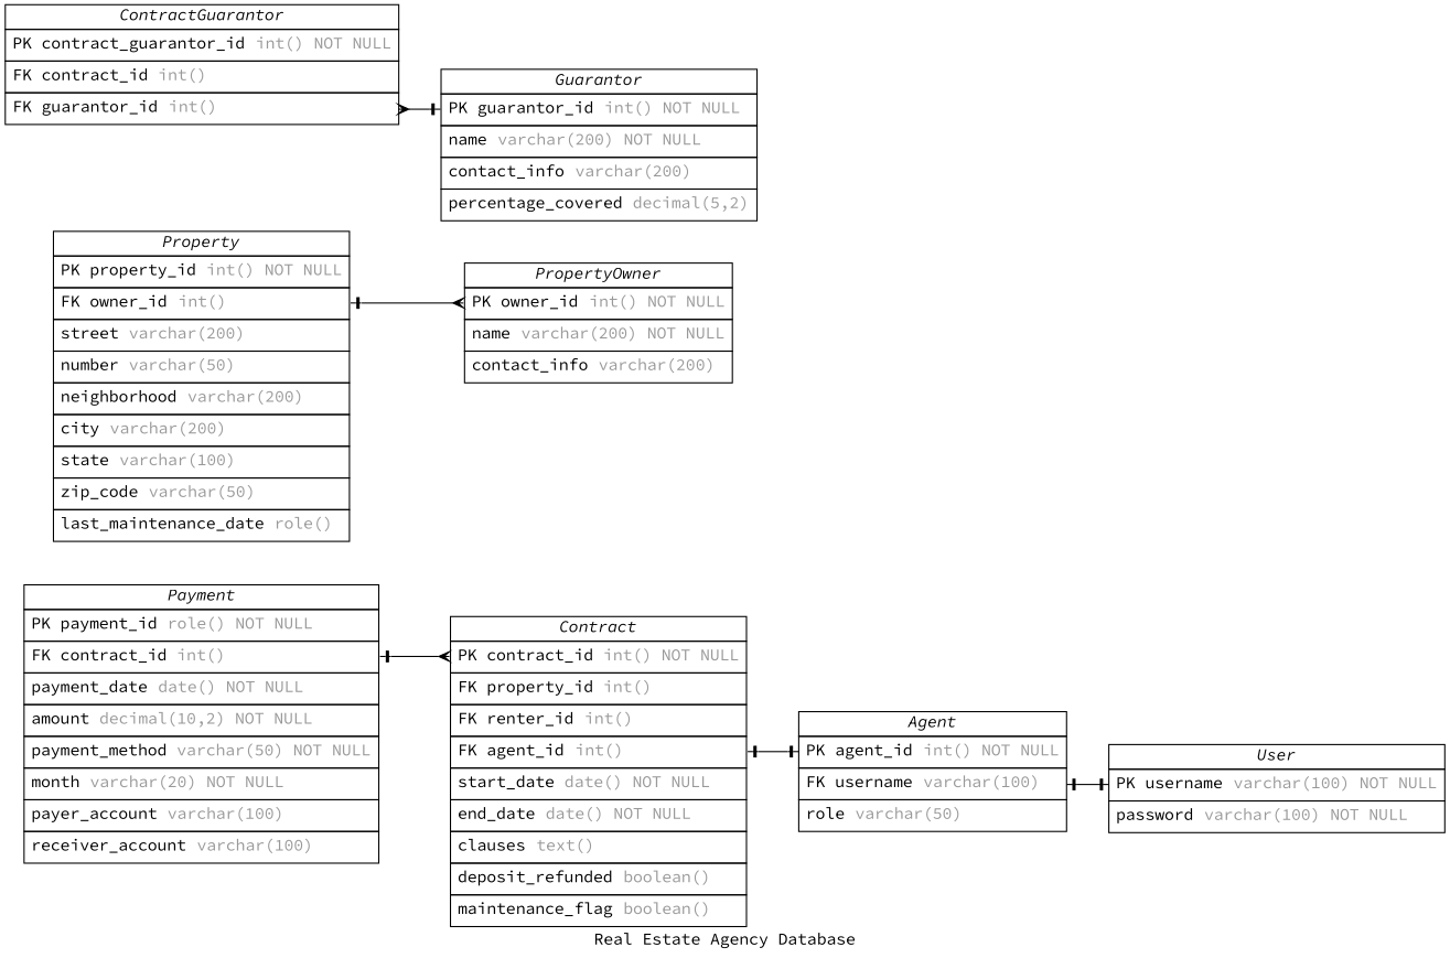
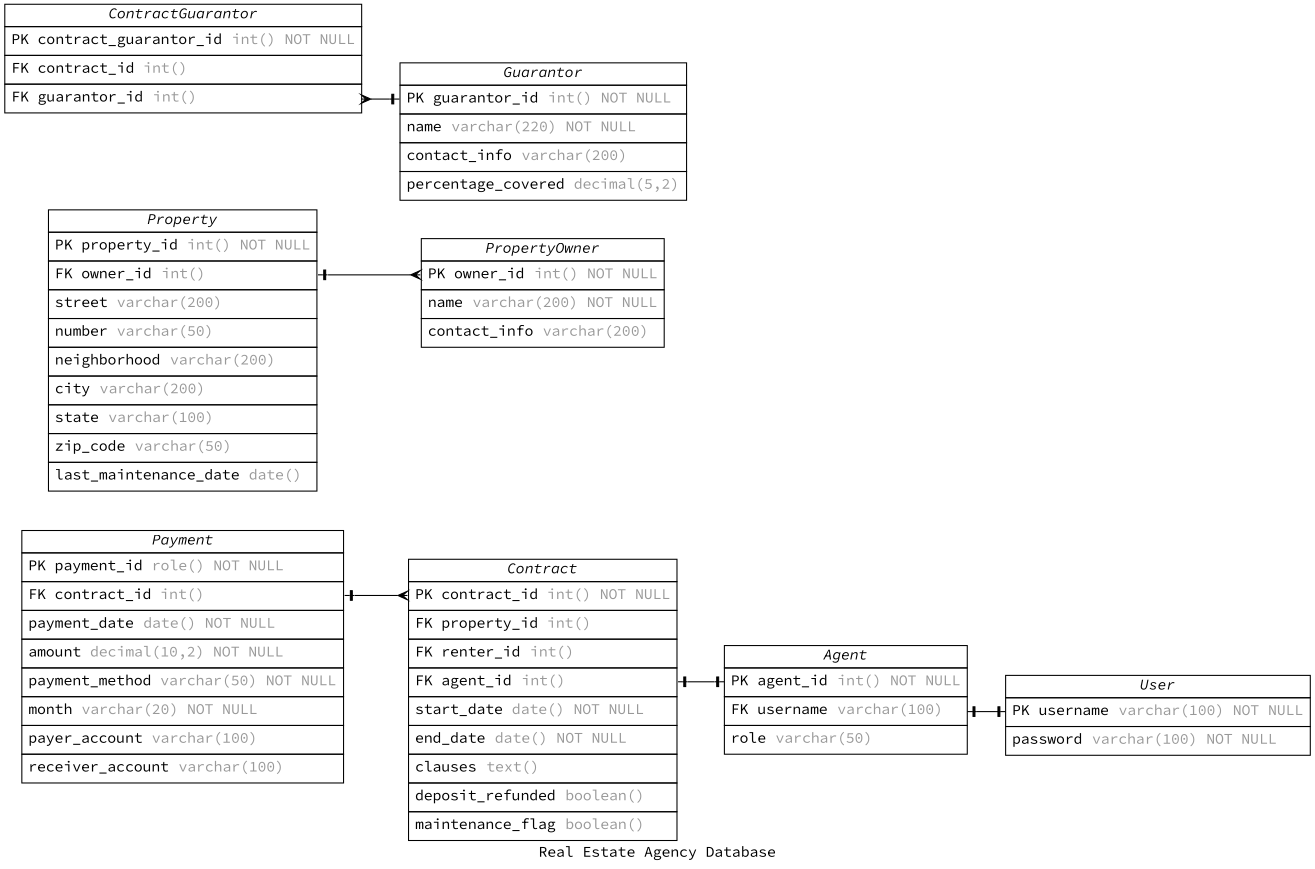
  digraph {
    concentrate=true
    fontname="Source Code Pro"
    label="Real Estate Agency Database"
    nodesep=0.5
    rankdir=LR
    splines=spline
    node [fontname="Source Code Pro" shape=plain]
    edge [arrowhead=noneotee arrowsize=0.9 arrowtail=noneotee dir=both fontname="Source Code Pro" fontsize=12 labelangle=32 labeldistance=1.8 penwidth=1.0]
    n1 [label=<         <table border="0" cellborder="1" cellspacing="0" >         <tr><td><i>User</i></td></tr>         <tr><td port="username" align="left" cellpadding="5">PK username <font color="grey60">varchar(100) NOT NULL</font></td></tr>         <tr><td port="password" align="left" cellpadding="5">password <font color="grey60">varchar(100) NOT NULL</font></td></tr>     </table>>]
    n2 [label=<         <table border="0" cellborder="1" cellspacing="0" >         <tr><td><i>Agent</i></td></tr>         <tr><td port="agent_id" align="left" cellpadding="5">PK agent_id <font color="grey60">int() NOT NULL</font></td></tr>         <tr><td port="username" align="left" cellpadding="5">FK username <font color="grey60">varchar(100)</font></td></tr>         <tr><td port="role" align="left" cellpadding="5">role <font color="grey60">varchar(50)</font></td></tr>     </table>>]
    n3 [label=<         <table border="0" cellborder="1" cellspacing="0" >         <tr><td><i>PropertyOwner</i></td></tr>         <tr><td port="owner_id" align="left" cellpadding="5">PK owner_id <font color="grey60">int() NOT NULL</font></td></tr>         <tr><td port="name" align="left" cellpadding="5">name <font color="grey60">varchar(200) NOT NULL</font></td></tr>         <tr><td port="contact_info" align="left" cellpadding="5">contact_info <font color="grey60">varchar(200)</font></td></tr>     </table>>]
-   n4 [label=<         <table border="0" cellborder="1" cellspacing="0" >         <tr><td><i>Property</i></td></tr>         <tr><td port="property_id" align="left" cellpadding="5">PK property_id <font color="grey60">int() NOT NULL</font></td></tr>         <tr><td port="owner_id" align="left" cellpadding="5">FK owner_id <font color="grey60">int()</font></td></tr>         <tr><td port="street" align="left" cellpadding="5">street <font color="grey60">varchar(200)</font></td></tr>         <tr><td port="number" align="left" cellpadding="5">number <font color="grey60">varchar(50)</font></td></tr>         <tr><td port="neighborhood" align="left" cellpadding="5">neighborhood <font color="grey60">varchar(200)</font></td></tr>         <tr><td port="city" align="left" cellpadding="5">city <font color="grey60">varchar(200)</font></td></tr>         <tr><td port="state" align="left" cellpadding="5">state <font color="grey60">varchar(100)</font></td></tr>         <tr><td port="zip_code" align="left" cellpadding="5">zip_code <font color="grey60">varchar(50)</font></td></tr>         <tr><td port="last_maintenance_date" align="left" cellpadding="5">last_maintenance_date <font color="grey60">role()</font></td></tr>     </table>>]
+   n4 [label=<         <table border="0" cellborder="1" cellspacing="0" >         <tr><td><i>Property</i></td></tr>         <tr><td port="property_id" align="left" cellpadding="5">PK property_id <font color="grey60">int() NOT NULL</font></td></tr>         <tr><td port="owner_id" align="left" cellpadding="5">FK owner_id <font color="grey60">int()</font></td></tr>         <tr><td port="street" align="left" cellpadding="5">street <font color="grey60">varchar(200)</font></td></tr>         <tr><td port="number" align="left" cellpadding="5">number <font color="grey60">varchar(50)</font></td></tr>         <tr><td port="neighborhood" align="left" cellpadding="5">neighborhood <font color="grey60">varchar(200)</font></td></tr>         <tr><td port="city" align="left" cellpadding="5">city <font color="grey60">varchar(200)</font></td></tr>         <tr><td port="state" align="left" cellpadding="5">state <font color="grey60">varchar(100)</font></td></tr>         <tr><td port="zip_code" align="left" cellpadding="5">zip_code <font color="grey60">varchar(50)</font></td></tr>         <tr><td port="last_maintenance_date" align="left" cellpadding="5">last_maintenance_date <font color="grey60">date()</font></td></tr>     </table>>]
    n5 [label=<         <table border="0" cellborder="1" cellspacing="0" >         <tr><td><i>Contract</i></td></tr>         <tr><td port="contract_id" align="left" cellpadding="5">PK contract_id <font color="grey60">int() NOT NULL</font></td></tr>         <tr><td port="property_id" align="left" cellpadding="5">FK property_id <font color="grey60">int()</font></td></tr>         <tr><td port="renter_id" align="left" cellpadding="5">FK renter_id <font color="grey60">int()</font></td></tr>         <tr><td port="agent_id" align="left" cellpadding="5">FK agent_id <font color="grey60">int()</font></td></tr>         <tr><td port="start_date" align="left" cellpadding="5">start_date <font color="grey60">date() NOT NULL</font></td></tr>         <tr><td port="end_date" align="left" cellpadding="5">end_date <font color="grey60">date() NOT NULL</font></td></tr>         <tr><td port="clauses" align="left" cellpadding="5">clauses <font color="grey60">text()</font></td></tr>         <tr><td port="deposit_refunded" align="left" cellpadding="5">deposit_refunded <font color="grey60">boolean()</font></td></tr>         <tr><td port="maintenance_flag" align="left" cellpadding="5">maintenance_flag <font color="grey60">boolean()</font></td></tr>     </table>>]
    n6 [label=<         <table border="0" cellborder="1" cellspacing="0" >         <tr><td><i>Payment</i></td></tr>         <tr><td port="payment_id" align="left" cellpadding="5">PK payment_id <font color="grey60">role() NOT NULL</font></td></tr>         <tr><td port="contract_id" align="left" cellpadding="5">FK contract_id <font color="grey60">int()</font></td></tr>         <tr><td port="payment_date" align="left" cellpadding="5">payment_date <font color="grey60">date() NOT NULL</font></td></tr>         <tr><td port="amount" align="left" cellpadding="5">amount <font color="grey60">decimal(10,2) NOT NULL</font></td></tr>         <tr><td port="payment_method" align="left" cellpadding="5">payment_method <font color="grey60">varchar(50) NOT NULL</font></td></tr>         <tr><td port="month" align="left" cellpadding="5">month <font color="grey60">varchar(20) NOT NULL</font></td></tr>         <tr><td port="payer_account" align="left" cellpadding="5">payer_account <font color="grey60">varchar(100)</font></td></tr>         <tr><td port="receiver_account" align="left" cellpadding="5">receiver_account <font color="grey60">varchar(100)</font></td></tr>     </table>>]
-   n7 [label=<         <table border="0" cellborder="1" cellspacing="0" >         <tr><td><i>Guarantor</i></td></tr>         <tr><td port="guarantor_id" align="left" cellpadding="5">PK guarantor_id <font color="grey60">int() NOT NULL</font></td></tr>         <tr><td port="name" align="left" cellpadding="5">name <font color="grey60">varchar(200) NOT NULL</font></td></tr>         <tr><td port="contact_info" align="left" cellpadding="5">contact_info <font color="grey60">varchar(200)</font></td></tr>         <tr><td port="percentage_covered" align="left" cellpadding="5">percentage_covered <font color="grey60">decimal(5,2)</font></td></tr>     </table>>]
+   n7 [label=<         <table border="0" cellborder="1" cellspacing="0" >         <tr><td><i>Guarantor</i></td></tr>         <tr><td port="guarantor_id" align="left" cellpadding="5">PK guarantor_id <font color="grey60">int() NOT NULL</font></td></tr>         <tr><td port="name" align="left" cellpadding="5">name <font color="grey60">varchar(220) NOT NULL</font></td></tr>         <tr><td port="contact_info" align="left" cellpadding="5">contact_info <font color="grey60">varchar(200)</font></td></tr>         <tr><td port="percentage_covered" align="left" cellpadding="5">percentage_covered <font color="grey60">decimal(5,2)</font></td></tr>     </table>>]
    n8 [label=<         <table border="0" cellborder="1" cellspacing="0" >         <tr><td><i>ContractGuarantor</i></td></tr>         <tr><td port="contract_guarantor_id" align="left" cellpadding="5">PK contract_guarantor_id <font color="grey60">int() NOT NULL</font></td></tr>         <tr><td port="contract_id" align="left" cellpadding="5">FK contract_id <font color="grey60">int()</font></td></tr>         <tr><td port="guarantor_id" align="left" cellpadding="5">FK guarantor_id <font color="grey60">int()</font></td></tr>     </table>>]
    n2 -> n1 [headport=username tailport=username]
    n4 -> n3 [arrowhead=ocrow headport=owner_id tailport=owner_id]
    n5 -> n2 [headport=agent_id tailport=agent_id]
    n6 -> n5 [arrowhead=ocrow headport=contract_id tailport=contract_id]
    n8 -> n7 [arrowtail=ocrow headport=guarantor_id tailport=guarantor_id]
  }
